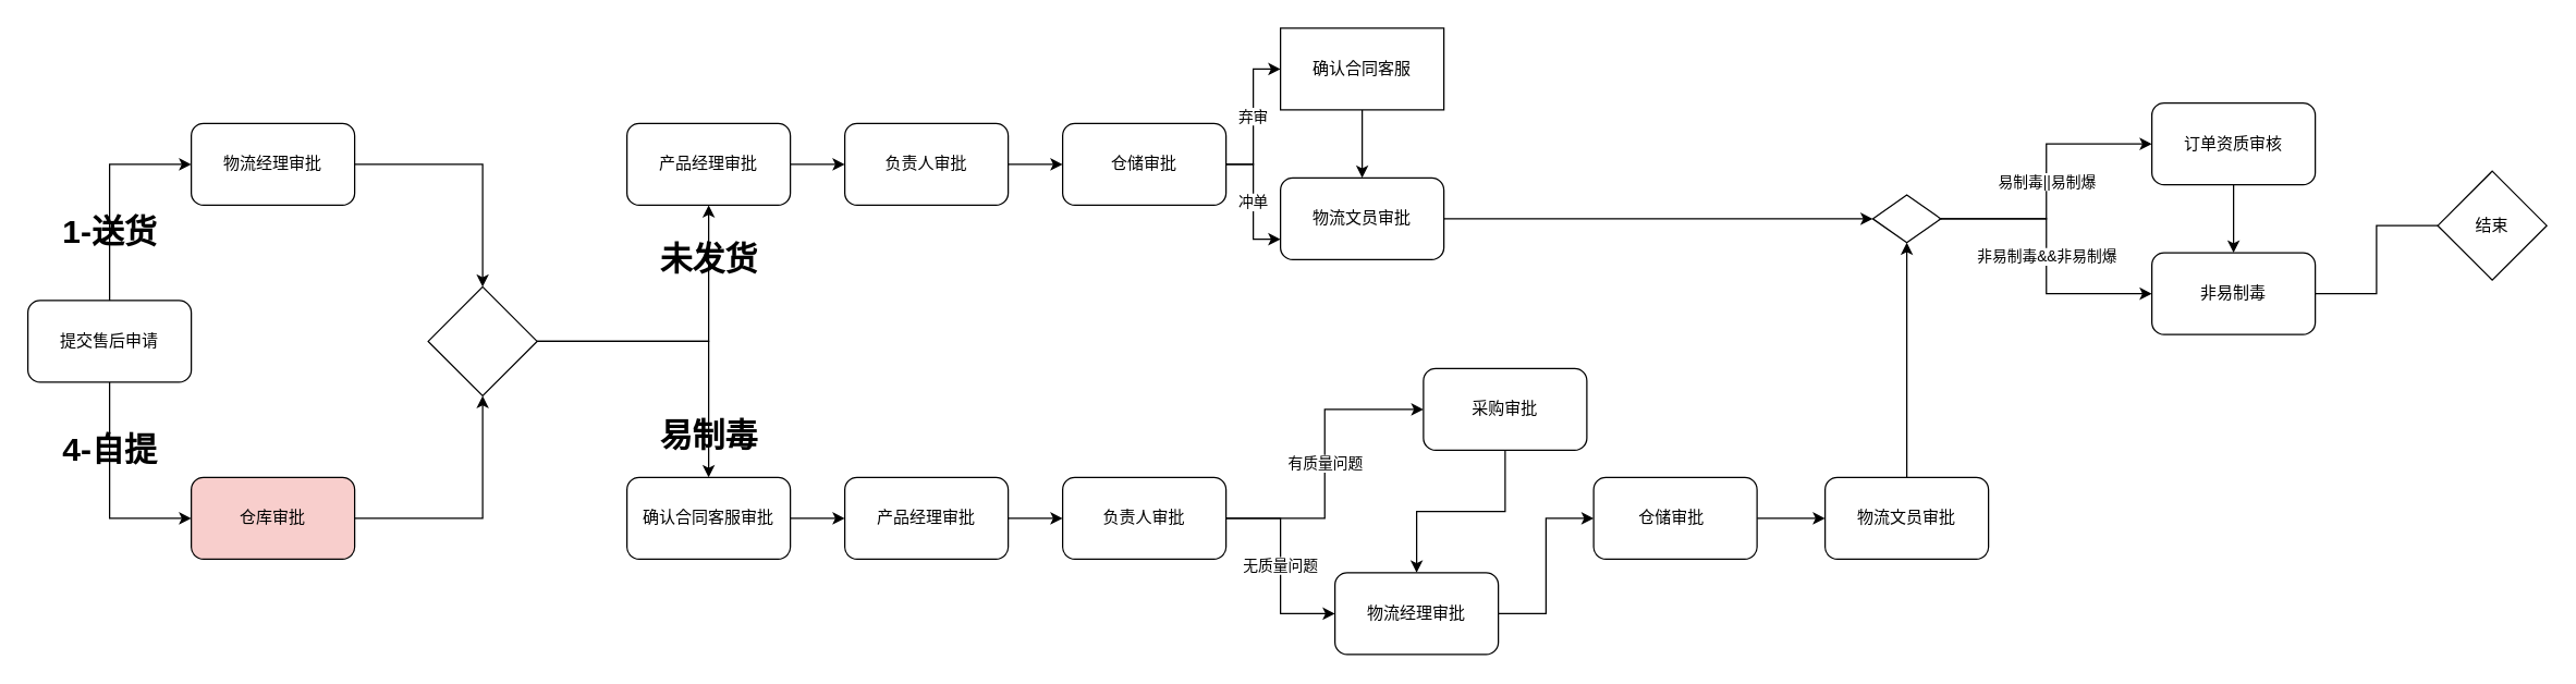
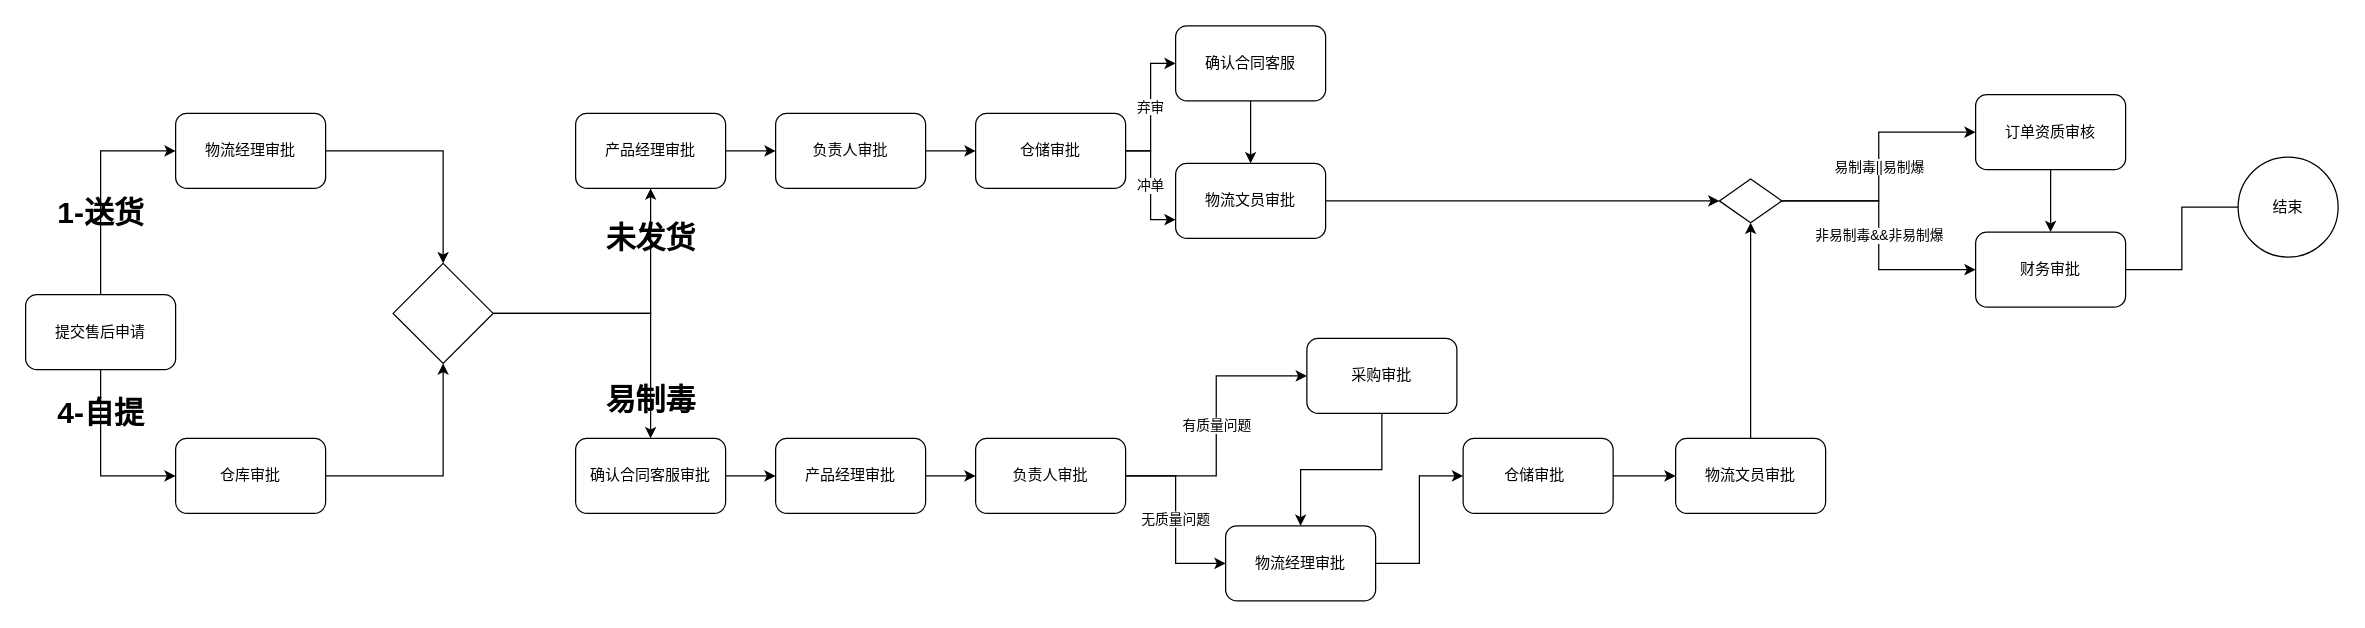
  <mxCell id="0" />
  <mxCell id="1" parent="0" />
  <mxCell id="2" style="edgeStyle=orthogonalEdgeStyle;rounded=0;orthogonalLoop=1;jettySize=auto;html=1;exitX=0.5;exitY=0;exitDx=0;exitDy=0;entryX=0;entryY=0.5;entryDx=0;entryDy=0;" edge="1" parent="1" source="4" target="6"><mxGeometry relative="1" as="geometry" /></mxCell>
  <mxCell id="3" style="edgeStyle=orthogonalEdgeStyle;rounded=0;orthogonalLoop=1;jettySize=auto;html=1;" edge="1" parent="1" source="4"><mxGeometry relative="1" as="geometry"><mxPoint x="140" y="380" as="targetPoint" /><Array as="points"><mxPoint x="80" y="380" /></Array></mxGeometry></mxCell>
- <mxCell id="4" value="提交售后申请" style="rounded=1;whiteSpace=wrap;html=1;" vertex="1" parent="1"><mxGeometry x="20" y="220" width="120" height="60" as="geometry" /></mxCell>
+ <mxCell id="4" value="提交售后申请" style="rounded=1;whiteSpace=wrap;html=1;" vertex="1" parent="1"><mxGeometry x="20" y="235" width="120" height="60" as="geometry" /></mxCell>
  <mxCell id="5" style="edgeStyle=orthogonalEdgeStyle;rounded=0;orthogonalLoop=1;jettySize=auto;html=1;" edge="1" parent="1" source="6" target="13"><mxGeometry relative="1" as="geometry" /></mxCell>
  <mxCell id="6" value="物流经理审批" style="rounded=1;whiteSpace=wrap;html=1;" vertex="1" parent="1"><mxGeometry x="140" y="90" width="120" height="60" as="geometry" /></mxCell>
  <mxCell id="7" style="edgeStyle=orthogonalEdgeStyle;rounded=0;orthogonalLoop=1;jettySize=auto;html=1;entryX=0.5;entryY=1;entryDx=0;entryDy=0;" edge="1" parent="1" source="8" target="13"><mxGeometry relative="1" as="geometry" /></mxCell>
- <mxCell id="8" value="仓库审批" style="rounded=1;whiteSpace=wrap;html=1;fillColor=#f8cecc;" vertex="1" parent="1"><mxGeometry x="140" y="350" width="120" height="60" as="geometry" /></mxCell>
+ <mxCell id="8" value="仓库审批" style="rounded=1;whiteSpace=wrap;html=1;" vertex="1" parent="1"><mxGeometry x="140" y="350" width="120" height="60" as="geometry" /></mxCell>
  <mxCell id="9" value="4-自提" style="text;strokeColor=none;fillColor=none;html=1;fontSize=24;fontStyle=1;verticalAlign=middle;align=center;" vertex="1" parent="1"><mxGeometry x="30" y="310" width="100" height="40" as="geometry" /></mxCell>
  <mxCell id="10" value="1-送货" style="text;strokeColor=none;fillColor=none;html=1;fontSize=24;fontStyle=1;verticalAlign=middle;align=center;" vertex="1" parent="1"><mxGeometry x="30" y="150" width="100" height="40" as="geometry" /></mxCell>
  <mxCell id="11" style="edgeStyle=orthogonalEdgeStyle;rounded=0;orthogonalLoop=1;jettySize=auto;html=1;" edge="1" parent="1" source="13" target="15"><mxGeometry relative="1" as="geometry" /></mxCell>
  <mxCell id="12" style="edgeStyle=orthogonalEdgeStyle;rounded=0;orthogonalLoop=1;jettySize=auto;html=1;" edge="1" parent="1" source="13" target="17"><mxGeometry relative="1" as="geometry" /></mxCell>
  <mxCell id="13" value="" style="rhombus;whiteSpace=wrap;html=1;" vertex="1" parent="1"><mxGeometry x="314" y="210" width="80" height="80" as="geometry" /></mxCell>
  <mxCell id="14" value="" style="edgeStyle=orthogonalEdgeStyle;rounded=0;orthogonalLoop=1;jettySize=auto;html=1;" edge="1" parent="1" source="15" target="19"><mxGeometry relative="1" as="geometry" /></mxCell>
  <mxCell id="15" value="产品经理审批" style="rounded=1;whiteSpace=wrap;html=1;" vertex="1" parent="1"><mxGeometry x="460" y="90" width="120" height="60" as="geometry" /></mxCell>
  <mxCell id="16" value="" style="edgeStyle=orthogonalEdgeStyle;rounded=0;orthogonalLoop=1;jettySize=auto;html=1;" edge="1" parent="1" source="17" target="38"><mxGeometry relative="1" as="geometry" /></mxCell>
  <mxCell id="17" value="确认合同客服审批" style="rounded=1;whiteSpace=wrap;html=1;" vertex="1" parent="1"><mxGeometry x="460" y="350" width="120" height="60" as="geometry" /></mxCell>
  <mxCell id="18" value="" style="edgeStyle=orthogonalEdgeStyle;rounded=0;orthogonalLoop=1;jettySize=auto;html=1;" edge="1" parent="1" source="19" target="24"><mxGeometry relative="1" as="geometry" /></mxCell>
  <mxCell id="19" value="负责人审批" style="rounded=1;whiteSpace=wrap;html=1;" vertex="1" parent="1"><mxGeometry x="620" y="90" width="120" height="60" as="geometry" /></mxCell>
  <mxCell id="20" value="未发货" style="text;strokeColor=none;fillColor=none;html=1;fontSize=24;fontStyle=1;verticalAlign=middle;align=center;" vertex="1" parent="1"><mxGeometry x="470" y="170" width="100" height="40" as="geometry" /></mxCell>
  <mxCell id="21" value="易制毒" style="text;strokeColor=none;fillColor=none;html=1;fontSize=24;fontStyle=1;verticalAlign=middle;align=center;" vertex="1" parent="1"><mxGeometry x="470" y="300" width="100" height="40" as="geometry" /></mxCell>
  <mxCell id="22" value="弃审" style="edgeStyle=orthogonalEdgeStyle;rounded=0;orthogonalLoop=1;jettySize=auto;html=1;entryX=0;entryY=0.5;entryDx=0;entryDy=0;" edge="1" parent="1" source="24" target="26"><mxGeometry relative="1" as="geometry" /></mxCell>
  <mxCell id="23" value="冲单" style="edgeStyle=orthogonalEdgeStyle;rounded=0;orthogonalLoop=1;jettySize=auto;html=1;entryX=0;entryY=0.75;entryDx=0;entryDy=0;" edge="1" parent="1" source="24" target="28"><mxGeometry relative="1" as="geometry" /></mxCell>
  <mxCell id="24" value="仓储审批" style="rounded=1;whiteSpace=wrap;html=1;" vertex="1" parent="1"><mxGeometry x="780" y="90" width="120" height="60" as="geometry" /></mxCell>
  <mxCell id="25" style="edgeStyle=orthogonalEdgeStyle;rounded=0;orthogonalLoop=1;jettySize=auto;html=1;entryX=0.5;entryY=0;entryDx=0;entryDy=0;" edge="1" parent="1" source="26" target="28"><mxGeometry relative="1" as="geometry" /></mxCell>
- <mxCell id="26" value="确认合同客服" style="whiteSpace=wrap;html=1;rounded=0;" vertex="1" parent="1"><mxGeometry x="940" y="20" width="120" height="60" as="geometry" /></mxCell>
+ <mxCell id="26" value="确认合同客服" style="rounded=1;whiteSpace=wrap;html=1;" vertex="1" parent="1"><mxGeometry x="940" y="20" width="120" height="60" as="geometry" /></mxCell>
  <mxCell id="27" style="edgeStyle=orthogonalEdgeStyle;rounded=0;orthogonalLoop=1;jettySize=auto;html=1;entryX=0;entryY=0.5;entryDx=0;entryDy=0;" edge="1" parent="1" source="28" target="33"><mxGeometry relative="1" as="geometry" /></mxCell>
  <mxCell id="28" value="物流文员审批" style="rounded=1;whiteSpace=wrap;html=1;" vertex="1" parent="1"><mxGeometry x="940" y="130" width="120" height="60" as="geometry" /></mxCell>
  <mxCell id="29" style="edgeStyle=orthogonalEdgeStyle;rounded=0;orthogonalLoop=1;jettySize=auto;html=1;" edge="1" parent="1" source="30" target="35"><mxGeometry relative="1" as="geometry" /></mxCell>
  <mxCell id="30" value="订单资质审核" style="rounded=1;whiteSpace=wrap;html=1;" vertex="1" parent="1"><mxGeometry x="1580" y="75" width="120" height="60" as="geometry" /></mxCell>
  <mxCell id="31" value="易制毒||易制爆" style="edgeStyle=orthogonalEdgeStyle;rounded=0;orthogonalLoop=1;jettySize=auto;html=1;entryX=0;entryY=0.5;entryDx=0;entryDy=0;" edge="1" parent="1" source="33" target="30"><mxGeometry relative="1" as="geometry" /></mxCell>
  <mxCell id="32" value="非易制毒&amp;amp;&amp;amp;非易制爆" style="edgeStyle=orthogonalEdgeStyle;rounded=0;orthogonalLoop=1;jettySize=auto;html=1;entryX=0;entryY=0.5;entryDx=0;entryDy=0;" edge="1" parent="1" source="33" target="35"><mxGeometry relative="1" as="geometry" /></mxCell>
  <mxCell id="33" value="" style="rhombus;whiteSpace=wrap;html=1;" vertex="1" parent="1"><mxGeometry x="1375" y="142.5" width="50" height="35" as="geometry" /></mxCell>
  <mxCell id="34" style="edgeStyle=orthogonalEdgeStyle;rounded=0;orthogonalLoop=1;jettySize=auto;html=1;entryX=0;entryY=0.5;entryDx=0;entryDy=0;endArrow=none;" edge="1" parent="1" source="35" target="36"><mxGeometry relative="1" as="geometry" /></mxCell>
- <mxCell id="35" value="非易制毒" style="rounded=1;whiteSpace=wrap;html=1;" vertex="1" parent="1"><mxGeometry x="1580" y="185" width="120" height="60" as="geometry" /></mxCell>
- <mxCell id="36" value="结束" style="rhombus;whiteSpace=wrap;html=1;aspect=fixed;" vertex="1" parent="1"><mxGeometry x="1790" y="125" width="80" height="80" as="geometry" /></mxCell>
+ <mxCell id="35" value="财务审批" style="rounded=1;whiteSpace=wrap;html=1;" vertex="1" parent="1"><mxGeometry x="1580" y="185" width="120" height="60" as="geometry" /></mxCell>
+ <mxCell id="36" value="结束" style="ellipse;whiteSpace=wrap;html=1;aspect=fixed;" vertex="1" parent="1"><mxGeometry x="1790" y="125" width="80" height="80" as="geometry" /></mxCell>
  <mxCell id="37" value="" style="edgeStyle=orthogonalEdgeStyle;rounded=0;orthogonalLoop=1;jettySize=auto;html=1;" edge="1" parent="1" source="38" target="41"><mxGeometry relative="1" as="geometry" /></mxCell>
  <mxCell id="38" value="产品经理审批" style="rounded=1;whiteSpace=wrap;html=1;" vertex="1" parent="1"><mxGeometry x="620" y="350" width="120" height="60" as="geometry" /></mxCell>
  <mxCell id="39" value="有质量问题" style="edgeStyle=orthogonalEdgeStyle;rounded=0;orthogonalLoop=1;jettySize=auto;html=1;entryX=0;entryY=0.5;entryDx=0;entryDy=0;" edge="1" parent="1" source="41" target="43"><mxGeometry relative="1" as="geometry" /></mxCell>
  <mxCell id="40" value="无质量问题" style="edgeStyle=orthogonalEdgeStyle;rounded=0;orthogonalLoop=1;jettySize=auto;html=1;entryX=0;entryY=0.5;entryDx=0;entryDy=0;" edge="1" parent="1" source="41" target="45"><mxGeometry relative="1" as="geometry" /></mxCell>
  <mxCell id="41" value="负责人审批" style="rounded=1;whiteSpace=wrap;html=1;" vertex="1" parent="1"><mxGeometry x="780" y="350" width="120" height="60" as="geometry" /></mxCell>
  <mxCell id="42" value="" style="edgeStyle=orthogonalEdgeStyle;rounded=0;orthogonalLoop=1;jettySize=auto;html=1;" edge="1" parent="1" source="43" target="45"><mxGeometry relative="1" as="geometry" /></mxCell>
  <mxCell id="43" value="采购审批" style="rounded=1;whiteSpace=wrap;html=1;" vertex="1" parent="1"><mxGeometry x="1045" y="270" width="120" height="60" as="geometry" /></mxCell>
  <mxCell id="44" style="edgeStyle=orthogonalEdgeStyle;rounded=0;orthogonalLoop=1;jettySize=auto;html=1;entryX=0;entryY=0.5;entryDx=0;entryDy=0;" edge="1" parent="1" source="45" target="47"><mxGeometry relative="1" as="geometry" /></mxCell>
  <mxCell id="45" value="物流经理审批" style="rounded=1;whiteSpace=wrap;html=1;" vertex="1" parent="1"><mxGeometry x="980" y="420" width="120" height="60" as="geometry" /></mxCell>
  <mxCell id="46" value="" style="edgeStyle=orthogonalEdgeStyle;rounded=0;orthogonalLoop=1;jettySize=auto;html=1;" edge="1" parent="1" source="47" target="49"><mxGeometry relative="1" as="geometry" /></mxCell>
  <mxCell id="47" value="仓储审批&lt;span style=&quot;white-space: pre;&quot;&gt;&#09;&lt;/span&gt;" style="rounded=1;whiteSpace=wrap;html=1;" vertex="1" parent="1"><mxGeometry x="1170" y="350" width="120" height="60" as="geometry" /></mxCell>
  <mxCell id="48" style="edgeStyle=orthogonalEdgeStyle;rounded=0;orthogonalLoop=1;jettySize=auto;html=1;exitX=0.5;exitY=0;exitDx=0;exitDy=0;entryX=0.5;entryY=1;entryDx=0;entryDy=0;" edge="1" parent="1" source="49" target="33"><mxGeometry relative="1" as="geometry" /></mxCell>
  <mxCell id="49" value="物流文员审批" style="rounded=1;whiteSpace=wrap;html=1;" vertex="1" parent="1"><mxGeometry x="1340" y="350" width="120" height="60" as="geometry" /></mxCell>
